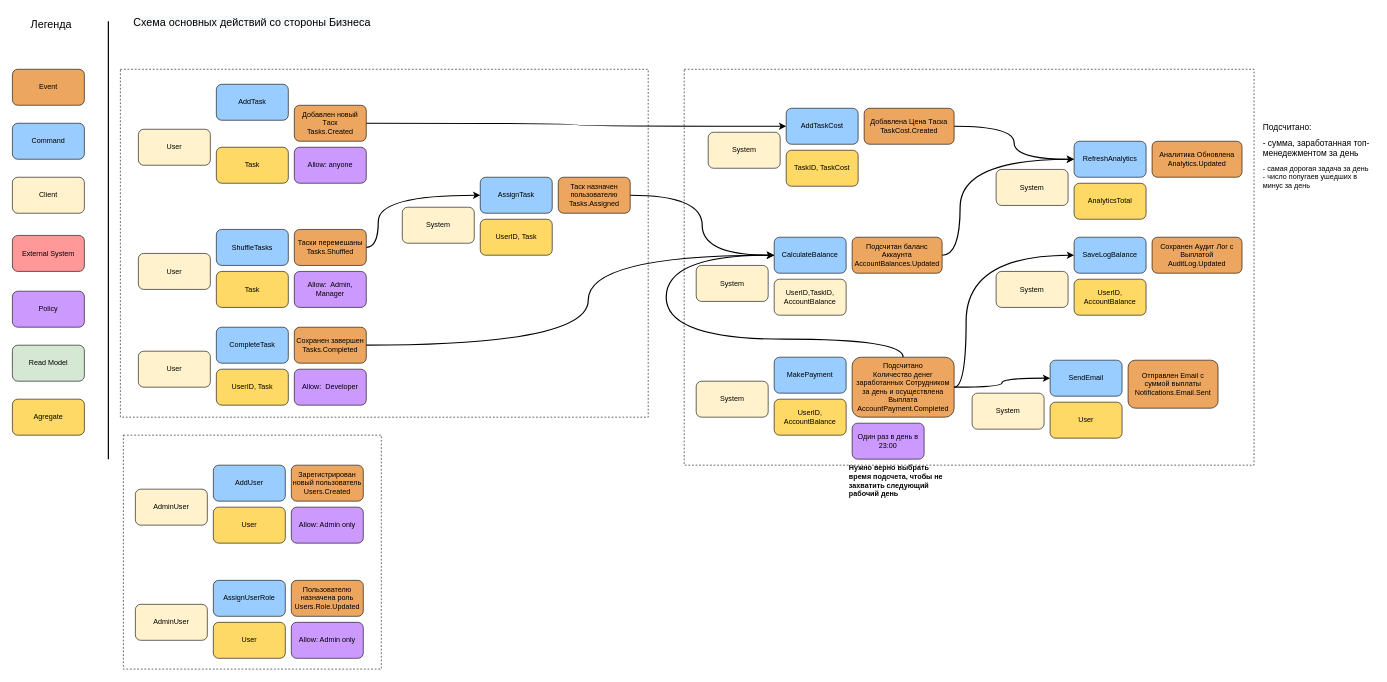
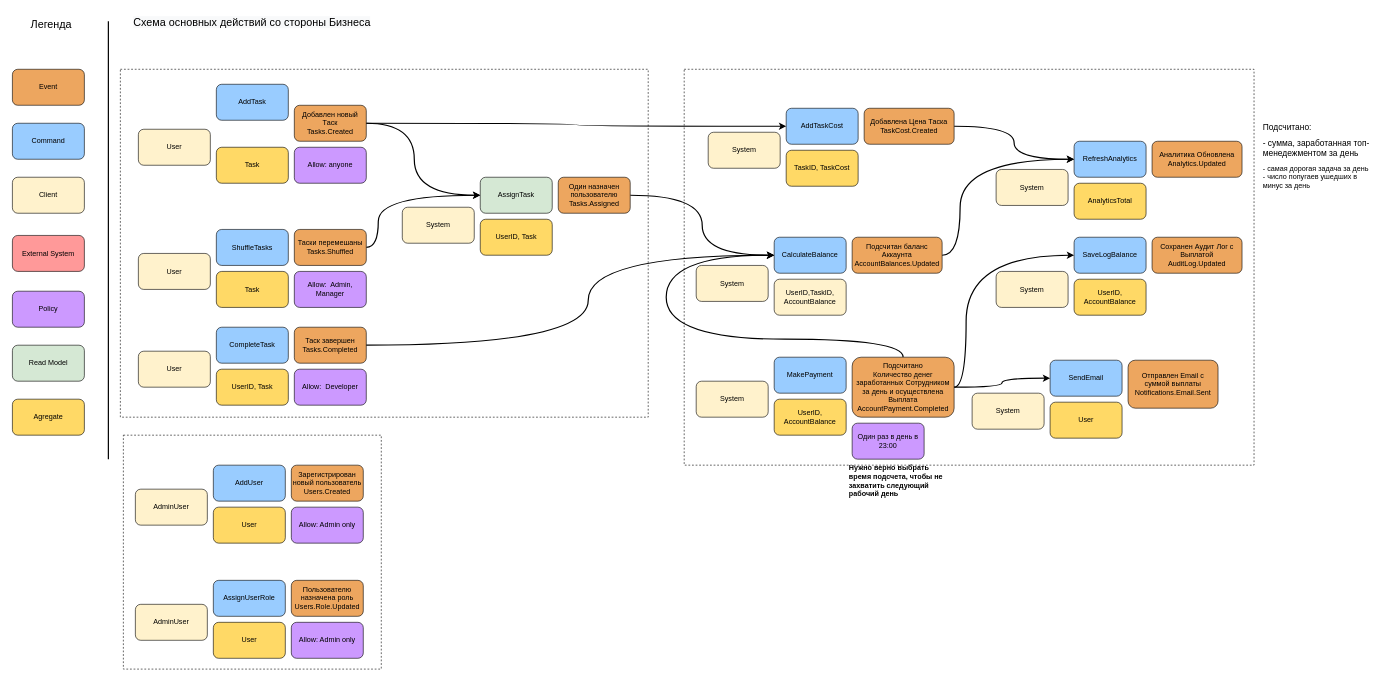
  <mxCell id="0" />
  <mxCell id="1" parent="0" />
  <mxCell id="2" value="" style="rounded=0;whiteSpace=wrap;html=1;dashed=1;fontSize=18;fillColor=none;" vertex="1" parent="1"><mxGeometry x="1140" y="115" width="950" height="660" as="geometry" /></mxCell>
  <mxCell id="3" value="" style="rounded=0;whiteSpace=wrap;html=1;dashed=1;fontSize=18;fillColor=none;" vertex="1" parent="1"><mxGeometry x="205" y="725" width="430" height="390" as="geometry" /></mxCell>
  <mxCell id="4" value="" style="rounded=0;whiteSpace=wrap;html=1;fontSize=18;fillColor=none;dashed=1;" vertex="1" parent="1"><mxGeometry x="200" y="115" width="880" height="580" as="geometry" /></mxCell>
  <mxCell id="5" value="Event" style="rounded=1;whiteSpace=wrap;html=1;fillColor=#EDA65F;" vertex="1" parent="1"><mxGeometry x="20" y="115" width="120" height="60" as="geometry" /></mxCell>
  <mxCell id="6" value="Легенда" style="text;html=1;strokeColor=none;fillColor=none;align=center;verticalAlign=middle;whiteSpace=wrap;rounded=0;fontSize=18;" vertex="1" parent="1"><mxGeometry x="30" y="25" width="110" height="30" as="geometry" /></mxCell>
  <mxCell id="7" value="Command" style="rounded=1;whiteSpace=wrap;html=1;fillColor=#99CCFF;" vertex="1" parent="1"><mxGeometry x="20" y="205" width="120" height="60" as="geometry" /></mxCell>
  <mxCell id="8" value="Client" style="rounded=1;whiteSpace=wrap;html=1;fillColor=#FFF2CC;" vertex="1" parent="1"><mxGeometry x="20" y="295" width="120" height="60" as="geometry" /></mxCell>
  <mxCell id="9" value="External System" style="rounded=1;whiteSpace=wrap;html=1;fillColor=#FF9999;" vertex="1" parent="1"><mxGeometry x="20" y="392" width="120" height="60" as="geometry" /></mxCell>
  <mxCell id="10" value="Policy" style="rounded=1;whiteSpace=wrap;html=1;fillColor=#CC99FF;" vertex="1" parent="1"><mxGeometry x="20" y="485" width="120" height="60" as="geometry" /></mxCell>
  <mxCell id="11" value="Read Model" style="rounded=1;whiteSpace=wrap;html=1;fillColor=#D5E8D4;" vertex="1" parent="1"><mxGeometry x="20" y="575" width="120" height="60" as="geometry" /></mxCell>
  <mxCell id="12" value="Agregate" style="rounded=1;whiteSpace=wrap;html=1;fillColor=#FFD966;" vertex="1" parent="1"><mxGeometry x="20" y="665" width="120" height="60" as="geometry" /></mxCell>
  <mxCell id="13" value="" style="endArrow=none;html=1;rounded=0;fontSize=18;strokeWidth=2;curved=1;" edge="1" parent="1"><mxGeometry width="50" height="50" relative="1" as="geometry"><mxPoint x="180" y="35" as="sourcePoint" /><mxPoint x="180" y="765" as="targetPoint" /></mxGeometry></mxCell>
  <mxCell id="14" value="Зарегистрирован новый пользователь&lt;br&gt;Users.Created" style="rounded=1;whiteSpace=wrap;html=1;fillColor=#EDA65F;" vertex="1" parent="1"><mxGeometry x="485" y="775" width="120" height="60" as="geometry" /></mxCell>
  <mxCell id="15" value="Пользователю назначена роль&lt;br&gt;Users.Role.Updated" style="rounded=1;whiteSpace=wrap;html=1;fillColor=#EDA65F;" vertex="1" parent="1"><mxGeometry x="485" y="967" width="120" height="60" as="geometry" /></mxCell>
  <mxCell id="16" style="edgeStyle=orthogonalEdgeStyle;curved=1;rounded=0;orthogonalLoop=1;jettySize=auto;html=1;exitX=1;exitY=0.5;exitDx=0;exitDy=0;entryX=0;entryY=0.5;entryDx=0;entryDy=0;fontSize=12;startArrow=none;startFill=0;endArrow=classic;endFill=1;strokeWidth=2;" edge="1" parent="1" source="17" target="55"><mxGeometry relative="1" as="geometry" /></mxCell>
  <mxCell id="17" value="Добавлен новый Таск&lt;br&gt;Tasks.Created" style="rounded=1;whiteSpace=wrap;html=1;fillColor=#EDA65F;" vertex="1" parent="1"><mxGeometry x="490" y="175" width="120" height="60" as="geometry" /></mxCell>
- <mxCell id="18" value="Сохранен завершен&lt;br&gt;Tasks.Completed" style="rounded=1;whiteSpace=wrap;html=1;fillColor=#EDA65F;" vertex="1" parent="1"><mxGeometry x="490" y="545" width="120" height="60" as="geometry" /></mxCell>
+ <mxCell id="18" value="Таск завершен&lt;br&gt;Tasks.Completed" style="rounded=1;whiteSpace=wrap;html=1;fillColor=#EDA65F;" vertex="1" parent="1"><mxGeometry x="490" y="545" width="120" height="60" as="geometry" /></mxCell>
  <mxCell id="19" value="&lt;meta charset=&quot;utf-8&quot;&gt;&lt;span style=&quot;color: rgb(0, 0, 0); font-family: helvetica; font-size: 18px; font-style: normal; font-weight: 400; letter-spacing: normal; text-align: center; text-indent: 0px; text-transform: none; word-spacing: 0px; background-color: rgb(248, 249, 250); display: inline; float: none;&quot;&gt;Схема основных действий со стороны Бизнеса&lt;/span&gt;" style="text;whiteSpace=wrap;html=1;fontSize=18;" vertex="1" parent="1"><mxGeometry x="220" y="20" width="430" height="40" as="geometry" /></mxCell>
+ <mxCell id="20" style="edgeStyle=orthogonalEdgeStyle;curved=1;rounded=0;orthogonalLoop=1;jettySize=auto;html=1;exitX=1;exitY=0.5;exitDx=0;exitDy=0;entryX=0;entryY=0.5;entryDx=0;entryDy=0;fontSize=18;startArrow=none;startFill=0;endArrow=classic;endFill=1;strokeWidth=2;" edge="1" parent="1" source="17" target="25"><mxGeometry relative="1" as="geometry"><Array as="points"><mxPoint x="690" y="205" /><mxPoint x="690" y="325" /></Array></mxGeometry></mxCell>
  <mxCell id="21" value="AddTask" style="rounded=1;whiteSpace=wrap;html=1;fillColor=#99CCFF;" vertex="1" parent="1"><mxGeometry x="360" y="140" width="120" height="60" as="geometry" /></mxCell>
  <mxCell id="22" value="User" style="rounded=1;whiteSpace=wrap;html=1;fillColor=#FFF2CC;" vertex="1" parent="1"><mxGeometry x="230" y="215" width="120" height="60" as="geometry" /></mxCell>
  <mxCell id="23" value="Task" style="rounded=1;whiteSpace=wrap;html=1;fillColor=#FFD966;" vertex="1" parent="1"><mxGeometry x="360" y="245" width="120" height="60" as="geometry" /></mxCell>
  <mxCell id="24" style="edgeStyle=orthogonalEdgeStyle;curved=1;rounded=0;orthogonalLoop=1;jettySize=auto;html=1;exitX=1;exitY=0.5;exitDx=0;exitDy=0;entryX=0;entryY=0.5;entryDx=0;entryDy=0;fontSize=18;startArrow=none;startFill=0;endArrow=classic;endFill=1;strokeWidth=2;" edge="1" parent="1" source="28" target="50"><mxGeometry relative="1" as="geometry" /></mxCell>
- <mxCell id="25" value="AssignTask" style="rounded=1;whiteSpace=wrap;html=1;fillColor=#99CCFF;" vertex="1" parent="1"><mxGeometry x="800" y="295" width="120" height="60" as="geometry" /></mxCell>
+ <mxCell id="25" value="AssignTask" style="rounded=1;whiteSpace=wrap;html=1;fillColor=#d5e8d4;" vertex="1" parent="1"><mxGeometry x="800" y="295" width="120" height="60" as="geometry" /></mxCell>
  <mxCell id="26" value="System" style="rounded=1;whiteSpace=wrap;html=1;fillColor=#FFF2CC;" vertex="1" parent="1"><mxGeometry x="670" y="345" width="120" height="60" as="geometry" /></mxCell>
  <mxCell id="27" value="UserID, Task" style="rounded=1;whiteSpace=wrap;html=1;fillColor=#FFD966;" vertex="1" parent="1"><mxGeometry x="800" y="365" width="120" height="60" as="geometry" /></mxCell>
- <mxCell id="28" value="Таск назначен пользователю&lt;br&gt;Tasks.Assigned" style="rounded=1;whiteSpace=wrap;html=1;fillColor=#EDA65F;" vertex="1" parent="1"><mxGeometry x="930" y="295" width="120" height="60" as="geometry" /></mxCell>
+ <mxCell id="28" value="Один назначен пользователю&lt;br&gt;Tasks.Assigned" style="rounded=1;whiteSpace=wrap;html=1;fillColor=#EDA65F;" vertex="1" parent="1"><mxGeometry x="930" y="295" width="120" height="60" as="geometry" /></mxCell>
  <mxCell id="29" style="edgeStyle=orthogonalEdgeStyle;curved=1;rounded=0;orthogonalLoop=1;jettySize=auto;html=1;entryX=0;entryY=0.5;entryDx=0;entryDy=0;fontSize=18;startArrow=none;startFill=0;endArrow=classic;endFill=1;strokeWidth=2;" edge="1" parent="1" source="33" target="25"><mxGeometry relative="1" as="geometry"><Array as="points"><mxPoint x="630" y="412" /><mxPoint x="630" y="325" /></Array></mxGeometry></mxCell>
  <mxCell id="30" value="ShuffleTasks" style="rounded=1;whiteSpace=wrap;html=1;fillColor=#99CCFF;" vertex="1" parent="1"><mxGeometry x="360" y="382" width="120" height="60" as="geometry" /></mxCell>
  <mxCell id="31" value="User" style="rounded=1;whiteSpace=wrap;html=1;fillColor=#FFF2CC;" vertex="1" parent="1"><mxGeometry x="230" y="422" width="120" height="60" as="geometry" /></mxCell>
  <mxCell id="32" value="Task" style="rounded=1;whiteSpace=wrap;html=1;fillColor=#FFD966;" vertex="1" parent="1"><mxGeometry x="360" y="452" width="120" height="60" as="geometry" /></mxCell>
  <mxCell id="33" value="Таски перемешаны&lt;br&gt;Tasks.Shuffled" style="rounded=1;whiteSpace=wrap;html=1;fillColor=#EDA65F;" vertex="1" parent="1"><mxGeometry x="490" y="382" width="120" height="60" as="geometry" /></mxCell>
  <mxCell id="34" style="edgeStyle=orthogonalEdgeStyle;curved=1;rounded=0;orthogonalLoop=1;jettySize=auto;html=1;exitX=1;exitY=0.5;exitDx=0;exitDy=0;entryX=0;entryY=0.5;entryDx=0;entryDy=0;fontSize=18;startArrow=none;startFill=0;endArrow=classic;endFill=1;strokeWidth=2;" edge="1" parent="1" source="18" target="50"><mxGeometry relative="1" as="geometry"><Array as="points"><mxPoint x="980" y="575" /><mxPoint x="980" y="425" /></Array></mxGeometry></mxCell>
  <mxCell id="35" value="CompleteTask" style="rounded=1;whiteSpace=wrap;html=1;fillColor=#99CCFF;" vertex="1" parent="1"><mxGeometry x="360" y="545" width="120" height="60" as="geometry" /></mxCell>
  <mxCell id="36" value="User" style="rounded=1;whiteSpace=wrap;html=1;fillColor=#FFF2CC;" vertex="1" parent="1"><mxGeometry x="230" y="585" width="120" height="60" as="geometry" /></mxCell>
  <mxCell id="37" value="UserID, Task" style="rounded=1;whiteSpace=wrap;html=1;fillColor=#FFD966;" vertex="1" parent="1"><mxGeometry x="360" y="615" width="120" height="60" as="geometry" /></mxCell>
  <mxCell id="38" value="AddUser" style="rounded=1;whiteSpace=wrap;html=1;fillColor=#99CCFF;" vertex="1" parent="1"><mxGeometry x="355" y="775" width="120" height="60" as="geometry" /></mxCell>
  <mxCell id="39" value="AdminUser" style="rounded=1;whiteSpace=wrap;html=1;fillColor=#FFF2CC;" vertex="1" parent="1"><mxGeometry x="225" y="815" width="120" height="60" as="geometry" /></mxCell>
  <mxCell id="40" value="User" style="rounded=1;whiteSpace=wrap;html=1;fillColor=#FFD966;" vertex="1" parent="1"><mxGeometry x="355" y="845" width="120" height="60" as="geometry" /></mxCell>
  <mxCell id="41" value="AssignUserRole" style="rounded=1;whiteSpace=wrap;html=1;fillColor=#99CCFF;" vertex="1" parent="1"><mxGeometry x="355" y="967" width="120" height="60" as="geometry" /></mxCell>
  <mxCell id="42" value="AdminUser" style="rounded=1;whiteSpace=wrap;html=1;fillColor=#FFF2CC;" vertex="1" parent="1"><mxGeometry x="225" y="1007" width="120" height="60" as="geometry" /></mxCell>
  <mxCell id="43" value="User" style="rounded=1;whiteSpace=wrap;html=1;fillColor=#FFD966;" vertex="1" parent="1"><mxGeometry x="355" y="1037" width="120" height="60" as="geometry" /></mxCell>
  <mxCell id="44" value="Allow: Admin only" style="rounded=1;whiteSpace=wrap;html=1;fillColor=#CC99FF;" vertex="1" parent="1"><mxGeometry x="485" y="845" width="120" height="60" as="geometry" /></mxCell>
  <mxCell id="45" value="Allow: Admin only" style="rounded=1;whiteSpace=wrap;html=1;fillColor=#CC99FF;" vertex="1" parent="1"><mxGeometry x="485" y="1037" width="120" height="60" as="geometry" /></mxCell>
  <mxCell id="46" value="Allow: anyone" style="rounded=1;whiteSpace=wrap;html=1;fillColor=#CC99FF;" vertex="1" parent="1"><mxGeometry x="490" y="245" width="120" height="60" as="geometry" /></mxCell>
  <mxCell id="47" value="Allow:&amp;nbsp; Admin, Manager" style="rounded=1;whiteSpace=wrap;html=1;fillColor=#CC99FF;" vertex="1" parent="1"><mxGeometry x="490" y="452" width="120" height="60" as="geometry" /></mxCell>
  <mxCell id="48" value="Allow:&amp;nbsp; Developer" style="rounded=1;whiteSpace=wrap;html=1;fillColor=#CC99FF;" vertex="1" parent="1"><mxGeometry x="490" y="615" width="120" height="60" as="geometry" /></mxCell>
  <mxCell id="49" style="edgeStyle=orthogonalEdgeStyle;curved=1;rounded=0;orthogonalLoop=1;jettySize=auto;html=1;exitX=1;exitY=0.5;exitDx=0;exitDy=0;entryX=0;entryY=0.5;entryDx=0;entryDy=0;fontSize=12;startArrow=none;startFill=0;endArrow=classic;endFill=1;strokeWidth=2;" edge="1" parent="1" source="53" target="76"><mxGeometry relative="1" as="geometry"><Array as="points"><mxPoint x="1600" y="425" /><mxPoint x="1600" y="265" /></Array></mxGeometry></mxCell>
  <mxCell id="50" value="CalculateBalance" style="rounded=1;whiteSpace=wrap;html=1;fillColor=#99CCFF;" vertex="1" parent="1"><mxGeometry x="1290" y="395" width="120" height="60" as="geometry" /></mxCell>
  <mxCell id="51" value="System" style="rounded=1;whiteSpace=wrap;html=1;fillColor=#FFF2CC;" vertex="1" parent="1"><mxGeometry x="1160" y="442" width="120" height="60" as="geometry" /></mxCell>
  <mxCell id="52" value="UserID,TaskID, AccountBalance" style="rounded=1;whiteSpace=wrap;html=1;fillColor=#fff2cc;" vertex="1" parent="1"><mxGeometry x="1290" y="465" width="120" height="60" as="geometry" /></mxCell>
  <mxCell id="53" value="Подсчитан баланс Аккаунта&lt;br&gt;AccountBalances.Updated" style="rounded=1;whiteSpace=wrap;html=1;fillColor=#EDA65F;" vertex="1" parent="1"><mxGeometry x="1420" y="395" width="150" height="60" as="geometry" /></mxCell>
  <mxCell id="54" style="edgeStyle=orthogonalEdgeStyle;curved=1;rounded=0;orthogonalLoop=1;jettySize=auto;html=1;exitX=1;exitY=0.5;exitDx=0;exitDy=0;entryX=0;entryY=0.5;entryDx=0;entryDy=0;fontSize=12;startArrow=none;startFill=0;endArrow=classic;endFill=1;strokeWidth=2;" edge="1" parent="1" source="58" target="76"><mxGeometry relative="1" as="geometry" /></mxCell>
  <mxCell id="55" value="AddTaskCost" style="rounded=1;whiteSpace=wrap;html=1;fillColor=#99CCFF;" vertex="1" parent="1"><mxGeometry x="1310" y="180" width="120" height="60" as="geometry" /></mxCell>
  <mxCell id="56" value="System" style="rounded=1;whiteSpace=wrap;html=1;fillColor=#FFF2CC;" vertex="1" parent="1"><mxGeometry x="1180" y="220" width="120" height="60" as="geometry" /></mxCell>
  <mxCell id="57" value="TaskID, TaskCost" style="rounded=1;whiteSpace=wrap;html=1;fillColor=#FFD966;" vertex="1" parent="1"><mxGeometry x="1310" y="250" width="120" height="60" as="geometry" /></mxCell>
  <mxCell id="58" value="Добавлена Цена Таска&lt;br&gt;TaskCost.Created" style="rounded=1;whiteSpace=wrap;html=1;fillColor=#EDA65F;" vertex="1" parent="1"><mxGeometry x="1440" y="180" width="150" height="60" as="geometry" /></mxCell>
  <mxCell id="59" style="edgeStyle=orthogonalEdgeStyle;curved=1;rounded=0;orthogonalLoop=1;jettySize=auto;html=1;exitX=0.5;exitY=0;exitDx=0;exitDy=0;entryX=0;entryY=0.5;entryDx=0;entryDy=0;fontSize=18;startArrow=none;startFill=0;endArrow=classic;endFill=1;strokeWidth=2;" edge="1" parent="1" source="65" target="50"><mxGeometry relative="1" as="geometry"><Array as="points"><mxPoint x="1505" y="565" /><mxPoint x="1110" y="565" /><mxPoint x="1110" y="425" /></Array></mxGeometry></mxCell>
  <mxCell id="60" style="edgeStyle=orthogonalEdgeStyle;curved=1;rounded=0;orthogonalLoop=1;jettySize=auto;html=1;exitX=1;exitY=0.5;exitDx=0;exitDy=0;entryX=0;entryY=0.5;entryDx=0;entryDy=0;fontSize=18;startArrow=none;startFill=0;endArrow=classic;endFill=1;strokeWidth=2;" edge="1" parent="1" source="65" target="70"><mxGeometry relative="1" as="geometry"><Array as="points"><mxPoint x="1610" y="645" /><mxPoint x="1610" y="425" /></Array></mxGeometry></mxCell>
  <mxCell id="61" value="MakePayment" style="rounded=1;whiteSpace=wrap;html=1;fillColor=#99CCFF;" vertex="1" parent="1"><mxGeometry x="1290" y="595" width="120" height="60" as="geometry" /></mxCell>
  <mxCell id="62" value="System" style="rounded=1;whiteSpace=wrap;html=1;fillColor=#FFF2CC;" vertex="1" parent="1"><mxGeometry x="1160" y="635" width="120" height="60" as="geometry" /></mxCell>
  <mxCell id="63" value="UserID, AccountBalance" style="rounded=1;whiteSpace=wrap;html=1;fillColor=#FFD966;" vertex="1" parent="1"><mxGeometry x="1290" y="665" width="120" height="60" as="geometry" /></mxCell>
  <mxCell id="64" style="edgeStyle=orthogonalEdgeStyle;curved=1;rounded=0;orthogonalLoop=1;jettySize=auto;html=1;exitX=1;exitY=0.5;exitDx=0;exitDy=0;entryX=0;entryY=0.5;entryDx=0;entryDy=0;fontSize=12;startArrow=none;startFill=0;endArrow=classic;endFill=1;strokeWidth=2;" edge="1" parent="1" source="65" target="66"><mxGeometry relative="1" as="geometry" /></mxCell>
  <mxCell id="65" value="Подсчитано Количество&amp;nbsp;денег&lt;br&gt;заработанных Сотрудником за день и осуществлена Выплата&lt;br&gt;AccountPayment.Completed" style="rounded=1;whiteSpace=wrap;html=1;fillColor=#EDA65F;" vertex="1" parent="1"><mxGeometry x="1420" y="595" width="170" height="100" as="geometry" /></mxCell>
  <mxCell id="66" value="SendEmail" style="rounded=1;whiteSpace=wrap;html=1;fillColor=#99CCFF;" vertex="1" parent="1"><mxGeometry x="1750" y="600" width="120" height="60" as="geometry" /></mxCell>
  <mxCell id="67" value="System" style="rounded=1;whiteSpace=wrap;html=1;fillColor=#FFF2CC;" vertex="1" parent="1"><mxGeometry x="1620" y="655" width="120" height="60" as="geometry" /></mxCell>
  <mxCell id="68" value="User" style="rounded=1;whiteSpace=wrap;html=1;fillColor=#FFD966;" vertex="1" parent="1"><mxGeometry x="1750" y="670" width="120" height="60" as="geometry" /></mxCell>
  <mxCell id="69" value="Отправлен Email с суммой выплаты&lt;br&gt;Notifications.Email.Sent" style="rounded=1;whiteSpace=wrap;html=1;fillColor=#EDA65F;" vertex="1" parent="1"><mxGeometry x="1880" y="600" width="150" height="80" as="geometry" /></mxCell>
  <mxCell id="70" value="SaveLogBalance" style="rounded=1;whiteSpace=wrap;html=1;fillColor=#99CCFF;" vertex="1" parent="1"><mxGeometry x="1790" y="395" width="120" height="60" as="geometry" /></mxCell>
  <mxCell id="71" value="System" style="rounded=1;whiteSpace=wrap;html=1;fillColor=#FFF2CC;" vertex="1" parent="1"><mxGeometry x="1660" y="452" width="120" height="60" as="geometry" /></mxCell>
  <mxCell id="72" value="UserID, AccountBalance" style="rounded=1;whiteSpace=wrap;html=1;fillColor=#FFD966;" vertex="1" parent="1"><mxGeometry x="1790" y="465" width="120" height="60" as="geometry" /></mxCell>
  <mxCell id="73" value="Сохранен Аудит Лог c Выплатой&lt;br&gt;AuditLog.Updated" style="rounded=1;whiteSpace=wrap;html=1;fillColor=#EDA65F;" vertex="1" parent="1"><mxGeometry x="1920" y="395" width="150" height="60" as="geometry" /></mxCell>
  <mxCell id="74" value="Один раз в день в 23:00" style="rounded=1;whiteSpace=wrap;html=1;fillColor=#CC99FF;" vertex="1" parent="1"><mxGeometry x="1420" y="705" width="120" height="60" as="geometry" /></mxCell>
  <mxCell id="75" value="&lt;h1 style=&quot;font-size: 12px;&quot;&gt;Нужно верно выбрать время подсчета, чтобы не захватить следующий рабочий день&lt;/h1&gt;" style="text;html=1;strokeColor=none;fillColor=none;spacing=5;spacingTop=-20;whiteSpace=wrap;overflow=hidden;rounded=0;dashed=1;fontSize=12;fontStyle=1" vertex="1" parent="1"><mxGeometry x="1410" y="775" width="180" height="60" as="geometry" /></mxCell>
  <mxCell id="76" value="RefreshAnalytics" style="rounded=1;whiteSpace=wrap;html=1;fillColor=#99CCFF;" vertex="1" parent="1"><mxGeometry x="1790" y="235" width="120" height="60" as="geometry" /></mxCell>
  <mxCell id="77" value="System" style="rounded=1;whiteSpace=wrap;html=1;fillColor=#FFF2CC;" vertex="1" parent="1"><mxGeometry x="1660" y="282" width="120" height="60" as="geometry" /></mxCell>
  <mxCell id="78" value="AnalyticsTotal" style="rounded=1;whiteSpace=wrap;html=1;fillColor=#FFD966;" vertex="1" parent="1"><mxGeometry x="1790" y="305" width="120" height="60" as="geometry" /></mxCell>
  <mxCell id="79" value="Аналитика Обновлена&lt;br&gt;Analytics.Updated" style="rounded=1;whiteSpace=wrap;html=1;fillColor=#EDA65F;" vertex="1" parent="1"><mxGeometry x="1920" y="235" width="150" height="60" as="geometry" /></mxCell>
  <mxCell id="80" value="&lt;h1 style=&quot;font-size: 14px&quot;&gt;&lt;span style=&quot;font-weight: normal&quot;&gt;Подсчитано:&amp;nbsp;&lt;/span&gt;&lt;/h1&gt;&lt;h1 style=&quot;font-size: 14px&quot;&gt;&lt;span style=&quot;font-weight: normal&quot;&gt;- сумма, заработанная топ-менедежментом за день&lt;/span&gt;&lt;/h1&gt;&lt;div&gt;&lt;span style=&quot;font-weight: normal&quot;&gt;- самая дорогая задача за день&lt;/span&gt;&lt;/div&gt;&lt;div&gt;&lt;span style=&quot;font-weight: normal&quot;&gt;- число попугаев ушедших в минус за день&lt;/span&gt;&lt;/div&gt;" style="text;html=1;strokeColor=none;fillColor=none;spacing=5;spacingTop=-20;whiteSpace=wrap;overflow=hidden;rounded=0;dashed=1;fontSize=12;" vertex="1" parent="1"><mxGeometry x="2100" y="205" width="190" height="120" as="geometry" /></mxCell>
